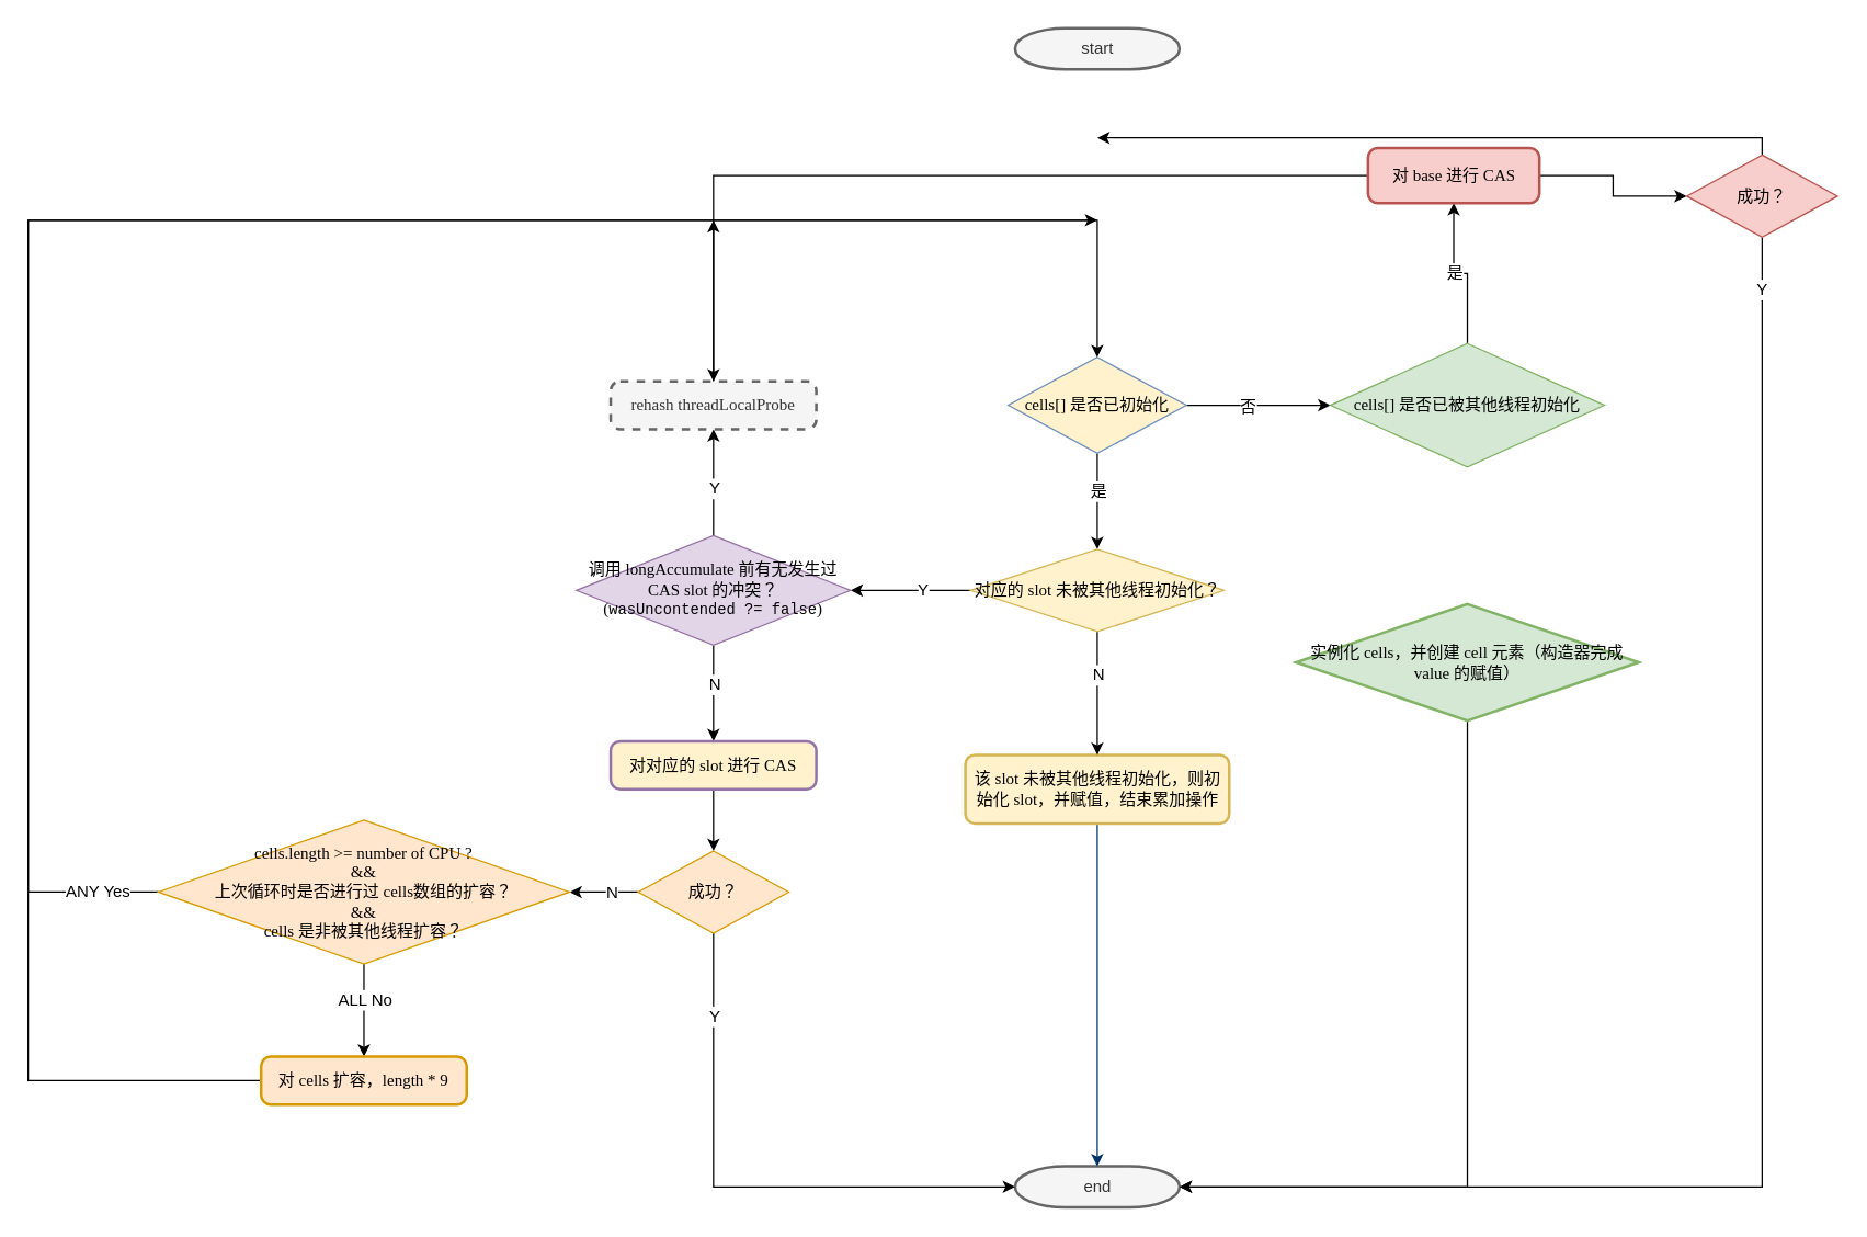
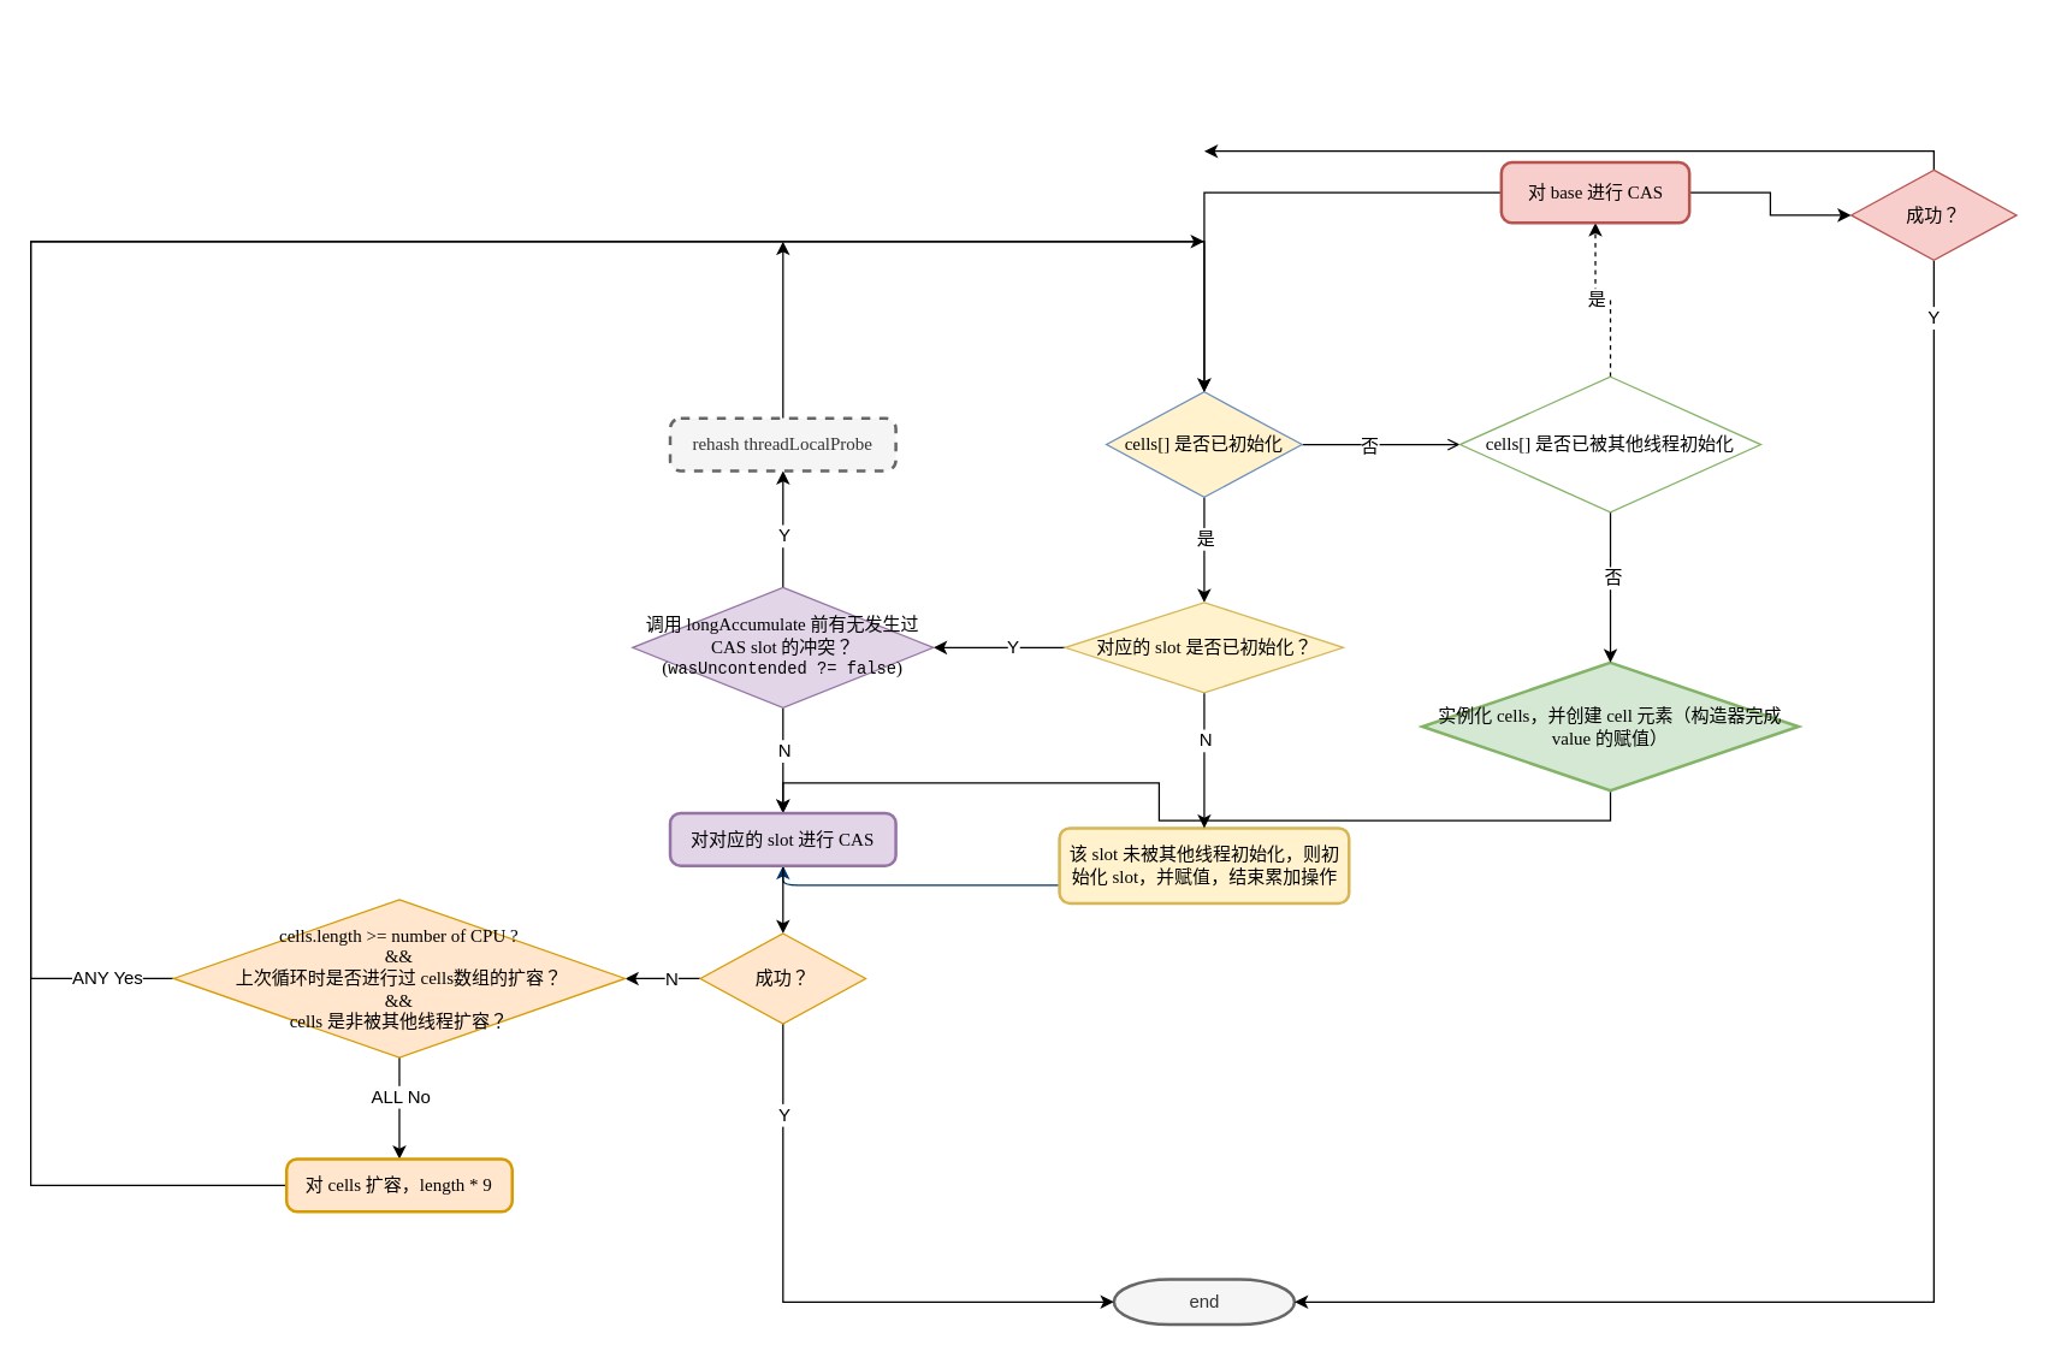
  <mxCell id="0" />
  <mxCell id="1" parent="0" />
- <mxCell id="2" value="start" style="shape=mxgraph.flowchart.terminator;strokeWidth=2;gradientDirection=north;fontStyle=0;html=1;fillColor=#f5f5f5;strokeColor=#666666;fontColor=#333333;" parent="1" vertex="1"><mxGeometry x="740" y="20" width="120" height="30" as="geometry" /></mxCell>
  <mxCell id="3" value="end" style="shape=mxgraph.flowchart.terminator;strokeWidth=2;gradientDirection=north;fontStyle=0;html=1;fillColor=#f5f5f5;strokeColor=#666666;fontColor=#333333;" parent="1" vertex="1"><mxGeometry x="740" y="850" width="120" height="30" as="geometry" /></mxCell>
- <mxCell id="4" value="" style="edgeStyle=elbowEdgeStyle;elbow=vertical;exitX=0.5;exitY=1;entryX=0.5;entryY=0;entryPerimeter=0;fontStyle=1;strokeColor=#003366;strokeWidth=1;html=1;exitDx=0;exitDy=0;" parent="1" source="24" target="3" edge="1"><mxGeometry x="-670" y="-1870" width="100" height="100" as="geometry"><mxPoint x="800" y="750" as="sourcePoint" /><mxPoint x="580" y="-1060" as="targetPoint" /></mxGeometry></mxCell>
- <mxCell id="5" style="edgeStyle=orthogonalEdgeStyle;rounded=0;orthogonalLoop=1;jettySize=auto;html=1;entryX=0;entryY=0.5;entryDx=0;entryDy=0;" edge="1" parent="1" source="9" target="16"><mxGeometry relative="1" as="geometry" /></mxCell>
+ <mxCell id="4" value="" style="edgeStyle=elbowEdgeStyle;elbow=vertical;exitX=0.5;exitY=1;fontStyle=1;strokeColor=#003366;strokeWidth=1;html=1;exitDx=0;exitDy=0;" parent="1" source="24" target="38" edge="1"><mxGeometry x="-670" y="-1870" width="100" height="100" as="geometry"><mxPoint x="800" y="750" as="sourcePoint" /><mxPoint x="580" y="-1060" as="targetPoint" /></mxGeometry></mxCell>
+ <mxCell id="5" style="edgeStyle=orthogonalEdgeStyle;rounded=0;orthogonalLoop=1;jettySize=auto;html=1;entryX=0;entryY=0.5;entryDx=0;entryDy=0;endArrow=open;" edge="1" parent="1" source="9" target="16"><mxGeometry relative="1" as="geometry" /></mxCell>
  <mxCell id="6" value="&lt;font face=&quot;Mircosoft YaHei&quot;&gt;否&lt;/font&gt;" style="text;html=1;align=center;verticalAlign=middle;resizable=0;points=[];labelBackgroundColor=#ffffff;" vertex="1" connectable="0" parent="5"><mxGeometry x="-0.166" y="-1" relative="1" as="geometry"><mxPoint as="offset" /></mxGeometry></mxCell>
  <mxCell id="7" style="edgeStyle=orthogonalEdgeStyle;rounded=0;orthogonalLoop=1;jettySize=auto;html=1;entryX=0.5;entryY=0;entryDx=0;entryDy=0;" edge="1" parent="1" source="9" target="29"><mxGeometry relative="1" as="geometry" /></mxCell>
  <mxCell id="8" value="是" style="text;html=1;align=center;verticalAlign=middle;resizable=0;points=[];labelBackgroundColor=#ffffff;" vertex="1" connectable="0" parent="7"><mxGeometry x="-0.229" y="1" relative="1" as="geometry"><mxPoint x="-1" as="offset" /></mxGeometry></mxCell>
  <mxCell id="9" value="cells[] 是否已初始化" style="rhombus;whiteSpace=wrap;html=1;fontFamily=Mircosoft YaHei;fillColor=#fff2cc;strokeColor=#6c8ebf;" vertex="1" parent="1"><mxGeometry x="735" y="260" width="130" height="70" as="geometry" /></mxCell>
- <mxCell id="10" style="edgeStyle=orthogonalEdgeStyle;rounded=0;orthogonalLoop=1;jettySize=auto;html=1;entryX=1;entryY=0.5;entryDx=0;entryDy=0;entryPerimeter=0;exitX=0.5;exitY=1;exitDx=0;exitDy=0;" edge="1" parent="1" source="11" target="3"><mxGeometry relative="1" as="geometry" /></mxCell>
+ <mxCell id="10" style="edgeStyle=orthogonalEdgeStyle;rounded=0;orthogonalLoop=1;jettySize=auto;html=1;exitX=0.5;exitY=1;exitDx=0;exitDy=0;" edge="1" parent="1" source="11" target="38"><mxGeometry relative="1" as="geometry" /></mxCell>
  <mxCell id="11" value="&lt;font face=&quot;Mircosoft YaHei&quot;&gt;实例化 cells，并创建 cell 元素（构造器完成 value 的赋值）&lt;/font&gt;" style="rhombus;whiteSpace=wrap;html=1;absoluteArcSize=1;arcSize=14;strokeWidth=2;fillColor=#d5e8d4;strokeColor=#82b366;" vertex="1" parent="1"><mxGeometry x="945" y="440" width="250" height="85" as="geometry" /></mxCell>
- <mxCell id="14" style="edgeStyle=orthogonalEdgeStyle;rounded=0;orthogonalLoop=1;jettySize=auto;html=1;entryX=0.5;entryY=1;entryDx=0;entryDy=0;" edge="1" parent="1" source="16" target="19"><mxGeometry relative="1" as="geometry" /></mxCell>
+ <mxCell id="12" style="edgeStyle=orthogonalEdgeStyle;rounded=0;orthogonalLoop=1;jettySize=auto;html=1;entryX=0.5;entryY=0;entryDx=0;entryDy=0;" edge="1" parent="1" source="16" target="11"><mxGeometry relative="1" as="geometry" /></mxCell>
+ <mxCell id="13" value="否" style="text;html=1;align=center;verticalAlign=middle;resizable=0;points=[];labelBackgroundColor=#ffffff;" vertex="1" connectable="0" parent="12"><mxGeometry x="-0.148" y="1" relative="1" as="geometry"><mxPoint as="offset" /></mxGeometry></mxCell>
+ <mxCell id="14" style="edgeStyle=orthogonalEdgeStyle;rounded=0;orthogonalLoop=1;jettySize=auto;html=1;entryX=0.5;entryY=1;entryDx=0;entryDy=0;dashed=1;" edge="1" parent="1" source="16" target="19"><mxGeometry relative="1" as="geometry" /></mxCell>
  <mxCell id="15" value="是" style="text;html=1;align=center;verticalAlign=middle;resizable=0;points=[];labelBackgroundColor=#ffffff;" vertex="1" connectable="0" parent="14"><mxGeometry x="0.105" y="-1" relative="1" as="geometry"><mxPoint x="-1" as="offset" /></mxGeometry></mxCell>
- <mxCell id="16" value="cells[] 是否已被其他线程初始化" style="rhombus;whiteSpace=wrap;html=1;fontFamily=Mircosoft YaHei;fillColor=#d5e8d4;strokeColor=#82b366;" vertex="1" parent="1"><mxGeometry x="970" y="250" width="200" height="90" as="geometry" /></mxCell>
- <mxCell id="17" style="edgeStyle=orthogonalEdgeStyle;rounded=0;orthogonalLoop=1;jettySize=auto;html=1;" edge="1" parent="1" source="19" target="36"><mxGeometry relative="1" as="geometry" /></mxCell>
+ <mxCell id="16" value="cells[] 是否已被其他线程初始化" style="rhombus;whiteSpace=wrap;html=1;fontFamily=Mircosoft YaHei;fillColor=#ffffff;strokeColor=#82b366;" vertex="1" parent="1"><mxGeometry x="970" y="250" width="200" height="90" as="geometry" /></mxCell>
+ <mxCell id="17" style="edgeStyle=orthogonalEdgeStyle;rounded=0;orthogonalLoop=1;jettySize=auto;html=1;entryX=0.5;entryY=0;entryDx=0;entryDy=0;" edge="1" parent="1" source="19" target="9"><mxGeometry relative="1" as="geometry" /></mxCell>
  <mxCell id="18" style="edgeStyle=orthogonalEdgeStyle;rounded=0;orthogonalLoop=1;jettySize=auto;html=1;entryX=0;entryY=0.5;entryDx=0;entryDy=0;" edge="1" parent="1" source="19" target="23"><mxGeometry relative="1" as="geometry" /></mxCell>
  <mxCell id="19" value="&lt;font face=&quot;Mircosoft YaHei&quot;&gt;对 base 进行 CAS&lt;/font&gt;" style="rounded=1;whiteSpace=wrap;html=1;absoluteArcSize=1;arcSize=14;strokeWidth=2;fillColor=#f8cecc;strokeColor=#b85450;" vertex="1" parent="1"><mxGeometry x="997.5" y="107.5" width="125" height="40" as="geometry" /></mxCell>
  <mxCell id="20" style="edgeStyle=orthogonalEdgeStyle;rounded=0;orthogonalLoop=1;jettySize=auto;html=1;entryX=1;entryY=0.5;entryDx=0;entryDy=0;entryPerimeter=0;exitX=0.5;exitY=1;exitDx=0;exitDy=0;" edge="1" parent="1" source="23" target="3"><mxGeometry relative="1" as="geometry" /></mxCell>
  <mxCell id="21" value="Y" style="text;html=1;align=center;verticalAlign=middle;resizable=0;points=[];labelBackgroundColor=#ffffff;" vertex="1" connectable="0" parent="20"><mxGeometry x="-0.434" relative="1" as="geometry"><mxPoint x="-0.02" y="-278.36" as="offset" /></mxGeometry></mxCell>
  <mxCell id="22" style="edgeStyle=orthogonalEdgeStyle;rounded=0;orthogonalLoop=1;jettySize=auto;html=1;exitX=0.5;exitY=0;exitDx=0;exitDy=0;" edge="1" parent="1" source="23"><mxGeometry relative="1" as="geometry"><mxPoint x="800" y="100" as="targetPoint" /><Array as="points"><mxPoint x="1285" y="100" /></Array></mxGeometry></mxCell>
  <mxCell id="23" value="成功？" style="rhombus;whiteSpace=wrap;html=1;fontFamily=Mircosoft YaHei;fillColor=#f8cecc;strokeColor=#b85450;" vertex="1" parent="1"><mxGeometry x="1230" y="112.5" width="110" height="60" as="geometry" /></mxCell>
  <mxCell id="24" value="&lt;font face=&quot;Mircosoft YaHei&quot;&gt;该 slot 未被其他线程初始化，则初始化 slot，并赋值，结束累加操作&lt;/font&gt;" style="rounded=1;whiteSpace=wrap;html=1;absoluteArcSize=1;arcSize=14;strokeWidth=2;fillColor=#fff2cc;strokeColor=#d6b656;" vertex="1" parent="1"><mxGeometry x="703.75" y="550" width="192.5" height="50" as="geometry" /></mxCell>
  <mxCell id="25" style="edgeStyle=orthogonalEdgeStyle;rounded=0;orthogonalLoop=1;jettySize=auto;html=1;entryX=0.5;entryY=0;entryDx=0;entryDy=0;" edge="1" parent="1" source="29" target="24"><mxGeometry relative="1" as="geometry" /></mxCell>
  <mxCell id="26" value="N" style="text;html=1;align=center;verticalAlign=middle;resizable=0;points=[];labelBackgroundColor=#ffffff;" vertex="1" connectable="0" parent="25"><mxGeometry x="-0.236" y="1" relative="1" as="geometry"><mxPoint x="-1" y="-2.33" as="offset" /></mxGeometry></mxCell>
  <mxCell id="27" style="edgeStyle=orthogonalEdgeStyle;rounded=0;orthogonalLoop=1;jettySize=auto;html=1;entryX=1;entryY=0.5;entryDx=0;entryDy=0;" edge="1" parent="1" source="29" target="34"><mxGeometry relative="1" as="geometry" /></mxCell>
  <mxCell id="28" value="Y" style="text;html=1;align=center;verticalAlign=middle;resizable=0;points=[];labelBackgroundColor=#ffffff;" vertex="1" connectable="0" parent="27"><mxGeometry x="-0.194" y="-1" relative="1" as="geometry"><mxPoint as="offset" /></mxGeometry></mxCell>
- <mxCell id="29" value="对应的 slot 未被其他线程初始化？" style="rhombus;whiteSpace=wrap;html=1;fontFamily=Mircosoft YaHei;fillColor=#fff2cc;strokeColor=#d6b656;" vertex="1" parent="1"><mxGeometry x="707.5" y="400" width="185" height="60" as="geometry" /></mxCell>
+ <mxCell id="29" value="对应的 slot 是否已初始化？" style="rhombus;whiteSpace=wrap;html=1;fontFamily=Mircosoft YaHei;fillColor=#fff2cc;strokeColor=#d6b656;" vertex="1" parent="1"><mxGeometry x="707.5" y="400" width="185" height="60" as="geometry" /></mxCell>
  <mxCell id="30" style="edgeStyle=orthogonalEdgeStyle;rounded=0;orthogonalLoop=1;jettySize=auto;html=1;entryX=0.5;entryY=1;entryDx=0;entryDy=0;" edge="1" parent="1" source="34" target="36"><mxGeometry relative="1" as="geometry" /></mxCell>
  <mxCell id="31" value="Y" style="text;html=1;align=center;verticalAlign=middle;resizable=0;points=[];labelBackgroundColor=#ffffff;" vertex="1" connectable="0" parent="30"><mxGeometry x="-0.099" relative="1" as="geometry"><mxPoint as="offset" /></mxGeometry></mxCell>
  <mxCell id="32" style="edgeStyle=orthogonalEdgeStyle;rounded=0;orthogonalLoop=1;jettySize=auto;html=1;entryX=0.5;entryY=0;entryDx=0;entryDy=0;" edge="1" parent="1" source="34" target="38"><mxGeometry relative="1" as="geometry" /></mxCell>
  <mxCell id="33" value="N" style="text;html=1;align=center;verticalAlign=middle;resizable=0;points=[];labelBackgroundColor=#ffffff;" vertex="1" connectable="0" parent="32"><mxGeometry x="-0.196" relative="1" as="geometry"><mxPoint as="offset" /></mxGeometry></mxCell>
  <mxCell id="34" value="&lt;p&gt;调用 longAccumulate 前有无发生过 CAS slot 的冲突？(&lt;span style=&quot;font-family: &amp;#34;consolas&amp;#34; , &amp;#34;courier new&amp;#34; , monospace ; white-space: pre&quot;&gt;&lt;font style=&quot;font-size: 11px&quot;&gt;wasUncontended ?= false&lt;/font&gt;&lt;/span&gt;&lt;span&gt;)&lt;/span&gt;&lt;/p&gt;" style="rhombus;whiteSpace=wrap;html=1;fontFamily=Mircosoft YaHei;fillColor=#e1d5e7;strokeColor=#9673a6;" vertex="1" parent="1"><mxGeometry x="420" y="390" width="200" height="80" as="geometry" /></mxCell>
  <mxCell id="35" style="edgeStyle=orthogonalEdgeStyle;rounded=0;orthogonalLoop=1;jettySize=auto;html=1;" edge="1" parent="1" source="36"><mxGeometry relative="1" as="geometry"><mxPoint x="520" y="160" as="targetPoint" /></mxGeometry></mxCell>
  <mxCell id="36" value="&lt;font face=&quot;Mircosoft YaHei&quot;&gt;rehash threadLocalProbe&lt;/font&gt;" style="rounded=1;whiteSpace=wrap;html=1;absoluteArcSize=1;arcSize=14;strokeWidth=2;fillColor=#f5f5f5;strokeColor=#666666;fontColor=#333333;dashed=1;" vertex="1" parent="1"><mxGeometry x="445" y="277.5" width="150" height="35" as="geometry" /></mxCell>
  <mxCell id="37" style="edgeStyle=orthogonalEdgeStyle;rounded=0;orthogonalLoop=1;jettySize=auto;html=1;entryX=0.5;entryY=0;entryDx=0;entryDy=0;" edge="1" parent="1" source="38" target="43"><mxGeometry relative="1" as="geometry" /></mxCell>
- <mxCell id="38" value="&lt;font face=&quot;Mircosoft YaHei&quot;&gt;对对应的 slot 进行 CAS&lt;/font&gt;" style="rounded=1;whiteSpace=wrap;html=1;absoluteArcSize=1;arcSize=14;strokeWidth=2;fillColor=#fff2cc;strokeColor=#9673a6;" vertex="1" parent="1"><mxGeometry x="445" y="540" width="150" height="35" as="geometry" /></mxCell>
+ <mxCell id="38" value="&lt;font face=&quot;Mircosoft YaHei&quot;&gt;对对应的 slot 进行 CAS&lt;/font&gt;" style="rounded=1;whiteSpace=wrap;html=1;absoluteArcSize=1;arcSize=14;strokeWidth=2;fillColor=#e1d5e7;strokeColor=#9673a6;" vertex="1" parent="1"><mxGeometry x="445" y="540" width="150" height="35" as="geometry" /></mxCell>
  <mxCell id="39" style="edgeStyle=orthogonalEdgeStyle;rounded=0;orthogonalLoop=1;jettySize=auto;html=1;entryX=0;entryY=0.5;entryDx=0;entryDy=0;entryPerimeter=0;exitX=0.5;exitY=1;exitDx=0;exitDy=0;" edge="1" parent="1" source="43" target="3"><mxGeometry relative="1" as="geometry" /></mxCell>
  <mxCell id="40" value="Y" style="text;html=1;align=center;verticalAlign=middle;resizable=0;points=[];labelBackgroundColor=#ffffff;" vertex="1" connectable="0" parent="39"><mxGeometry x="-0.704" relative="1" as="geometry"><mxPoint as="offset" /></mxGeometry></mxCell>
  <mxCell id="41" style="edgeStyle=orthogonalEdgeStyle;rounded=0;orthogonalLoop=1;jettySize=auto;html=1;entryX=1;entryY=0.5;entryDx=0;entryDy=0;" edge="1" parent="1" source="43" target="48"><mxGeometry relative="1" as="geometry" /></mxCell>
  <mxCell id="42" value="N" style="text;html=1;align=center;verticalAlign=middle;resizable=0;points=[];labelBackgroundColor=#ffffff;" vertex="1" connectable="0" parent="41"><mxGeometry x="-0.213" y="1" relative="1" as="geometry"><mxPoint y="-1" as="offset" /></mxGeometry></mxCell>
  <mxCell id="43" value="成功？" style="rhombus;whiteSpace=wrap;html=1;fontFamily=Mircosoft YaHei;fillColor=#ffe6cc;strokeColor=#d79b00;" vertex="1" parent="1"><mxGeometry x="465" y="620" width="110" height="60" as="geometry" /></mxCell>
  <mxCell id="44" style="edgeStyle=orthogonalEdgeStyle;rounded=0;orthogonalLoop=1;jettySize=auto;html=1;entryX=0.5;entryY=0;entryDx=0;entryDy=0;" edge="1" parent="1" source="48" target="50"><mxGeometry relative="1" as="geometry" /></mxCell>
  <mxCell id="45" value="ALL No" style="text;html=1;align=center;verticalAlign=middle;resizable=0;points=[];labelBackgroundColor=#ffffff;" vertex="1" connectable="0" parent="44"><mxGeometry x="-0.221" y="-2" relative="1" as="geometry"><mxPoint x="2" as="offset" /></mxGeometry></mxCell>
  <mxCell id="46" style="edgeStyle=orthogonalEdgeStyle;rounded=0;orthogonalLoop=1;jettySize=auto;html=1;entryX=0.5;entryY=0;entryDx=0;entryDy=0;exitX=0;exitY=0.5;exitDx=0;exitDy=0;" edge="1" parent="1" source="48" target="9"><mxGeometry relative="1" as="geometry"><Array as="points"><mxPoint x="20" y="650" /><mxPoint x="20" y="160" /><mxPoint x="800" y="160" /></Array></mxGeometry></mxCell>
  <mxCell id="47" value="ANY Yes" style="text;html=1;align=center;verticalAlign=middle;resizable=0;points=[];labelBackgroundColor=#ffffff;" vertex="1" connectable="0" parent="46"><mxGeometry x="-0.944" y="2" relative="1" as="geometry"><mxPoint x="-3.62" y="-2.02" as="offset" /></mxGeometry></mxCell>
  <mxCell id="48" value="cells.length &amp;gt;= number of CPU ?&lt;br&gt;&amp;amp;&amp;amp;&lt;br&gt;上次循环时是否进行过 cells数组的扩容？&lt;br&gt;&amp;amp;&amp;amp;&lt;br&gt;cells 是非被其他线程扩容？" style="rhombus;whiteSpace=wrap;html=1;fontFamily=Mircosoft YaHei;fillColor=#ffe6cc;strokeColor=#d79b00;" vertex="1" parent="1"><mxGeometry x="115" y="597.5" width="300" height="105" as="geometry" /></mxCell>
  <mxCell id="49" style="edgeStyle=orthogonalEdgeStyle;rounded=0;orthogonalLoop=1;jettySize=auto;html=1;exitX=0;exitY=0.5;exitDx=0;exitDy=0;" edge="1" parent="1" source="50"><mxGeometry relative="1" as="geometry"><mxPoint x="800" y="160" as="targetPoint" /><Array as="points"><mxPoint x="20" y="787" /><mxPoint x="20" y="160" /></Array></mxGeometry></mxCell>
  <mxCell id="50" value="&lt;font face=&quot;Mircosoft YaHei&quot;&gt;对 cells 扩容，length * 9&lt;/font&gt;" style="rounded=1;whiteSpace=wrap;html=1;absoluteArcSize=1;arcSize=14;strokeWidth=2;fillColor=#ffe6cc;strokeColor=#d79b00;" vertex="1" parent="1"><mxGeometry x="190" y="770" width="150" height="35" as="geometry" /></mxCell>
